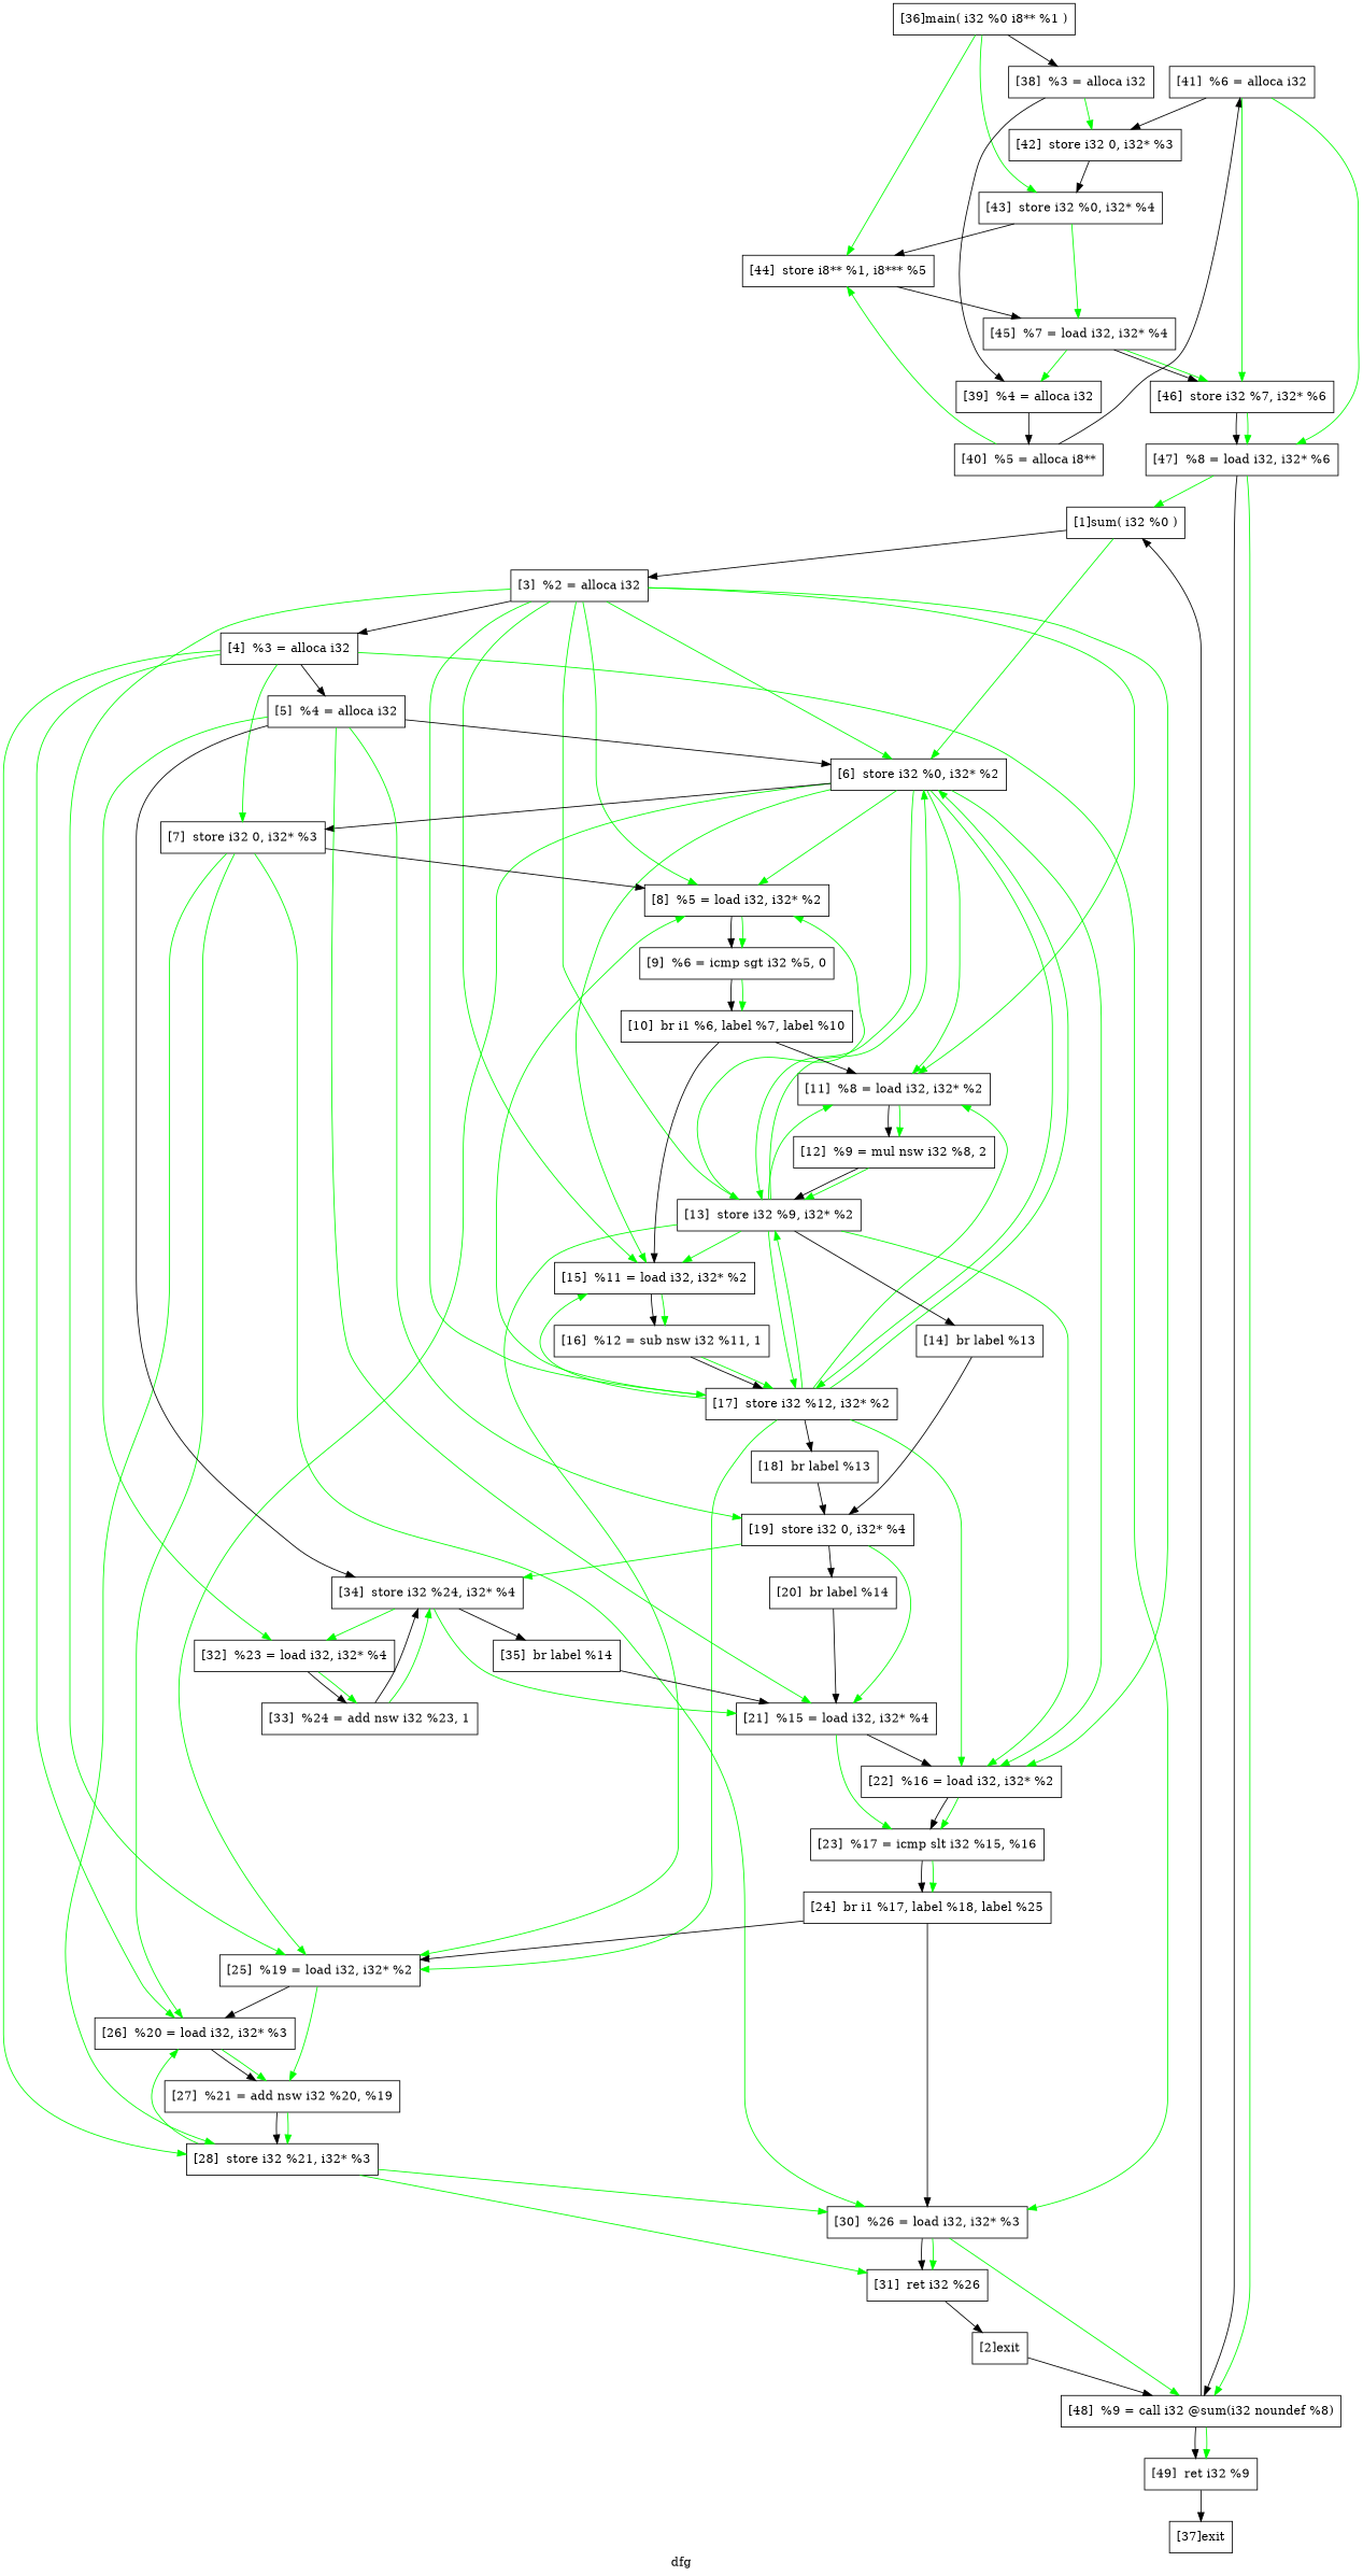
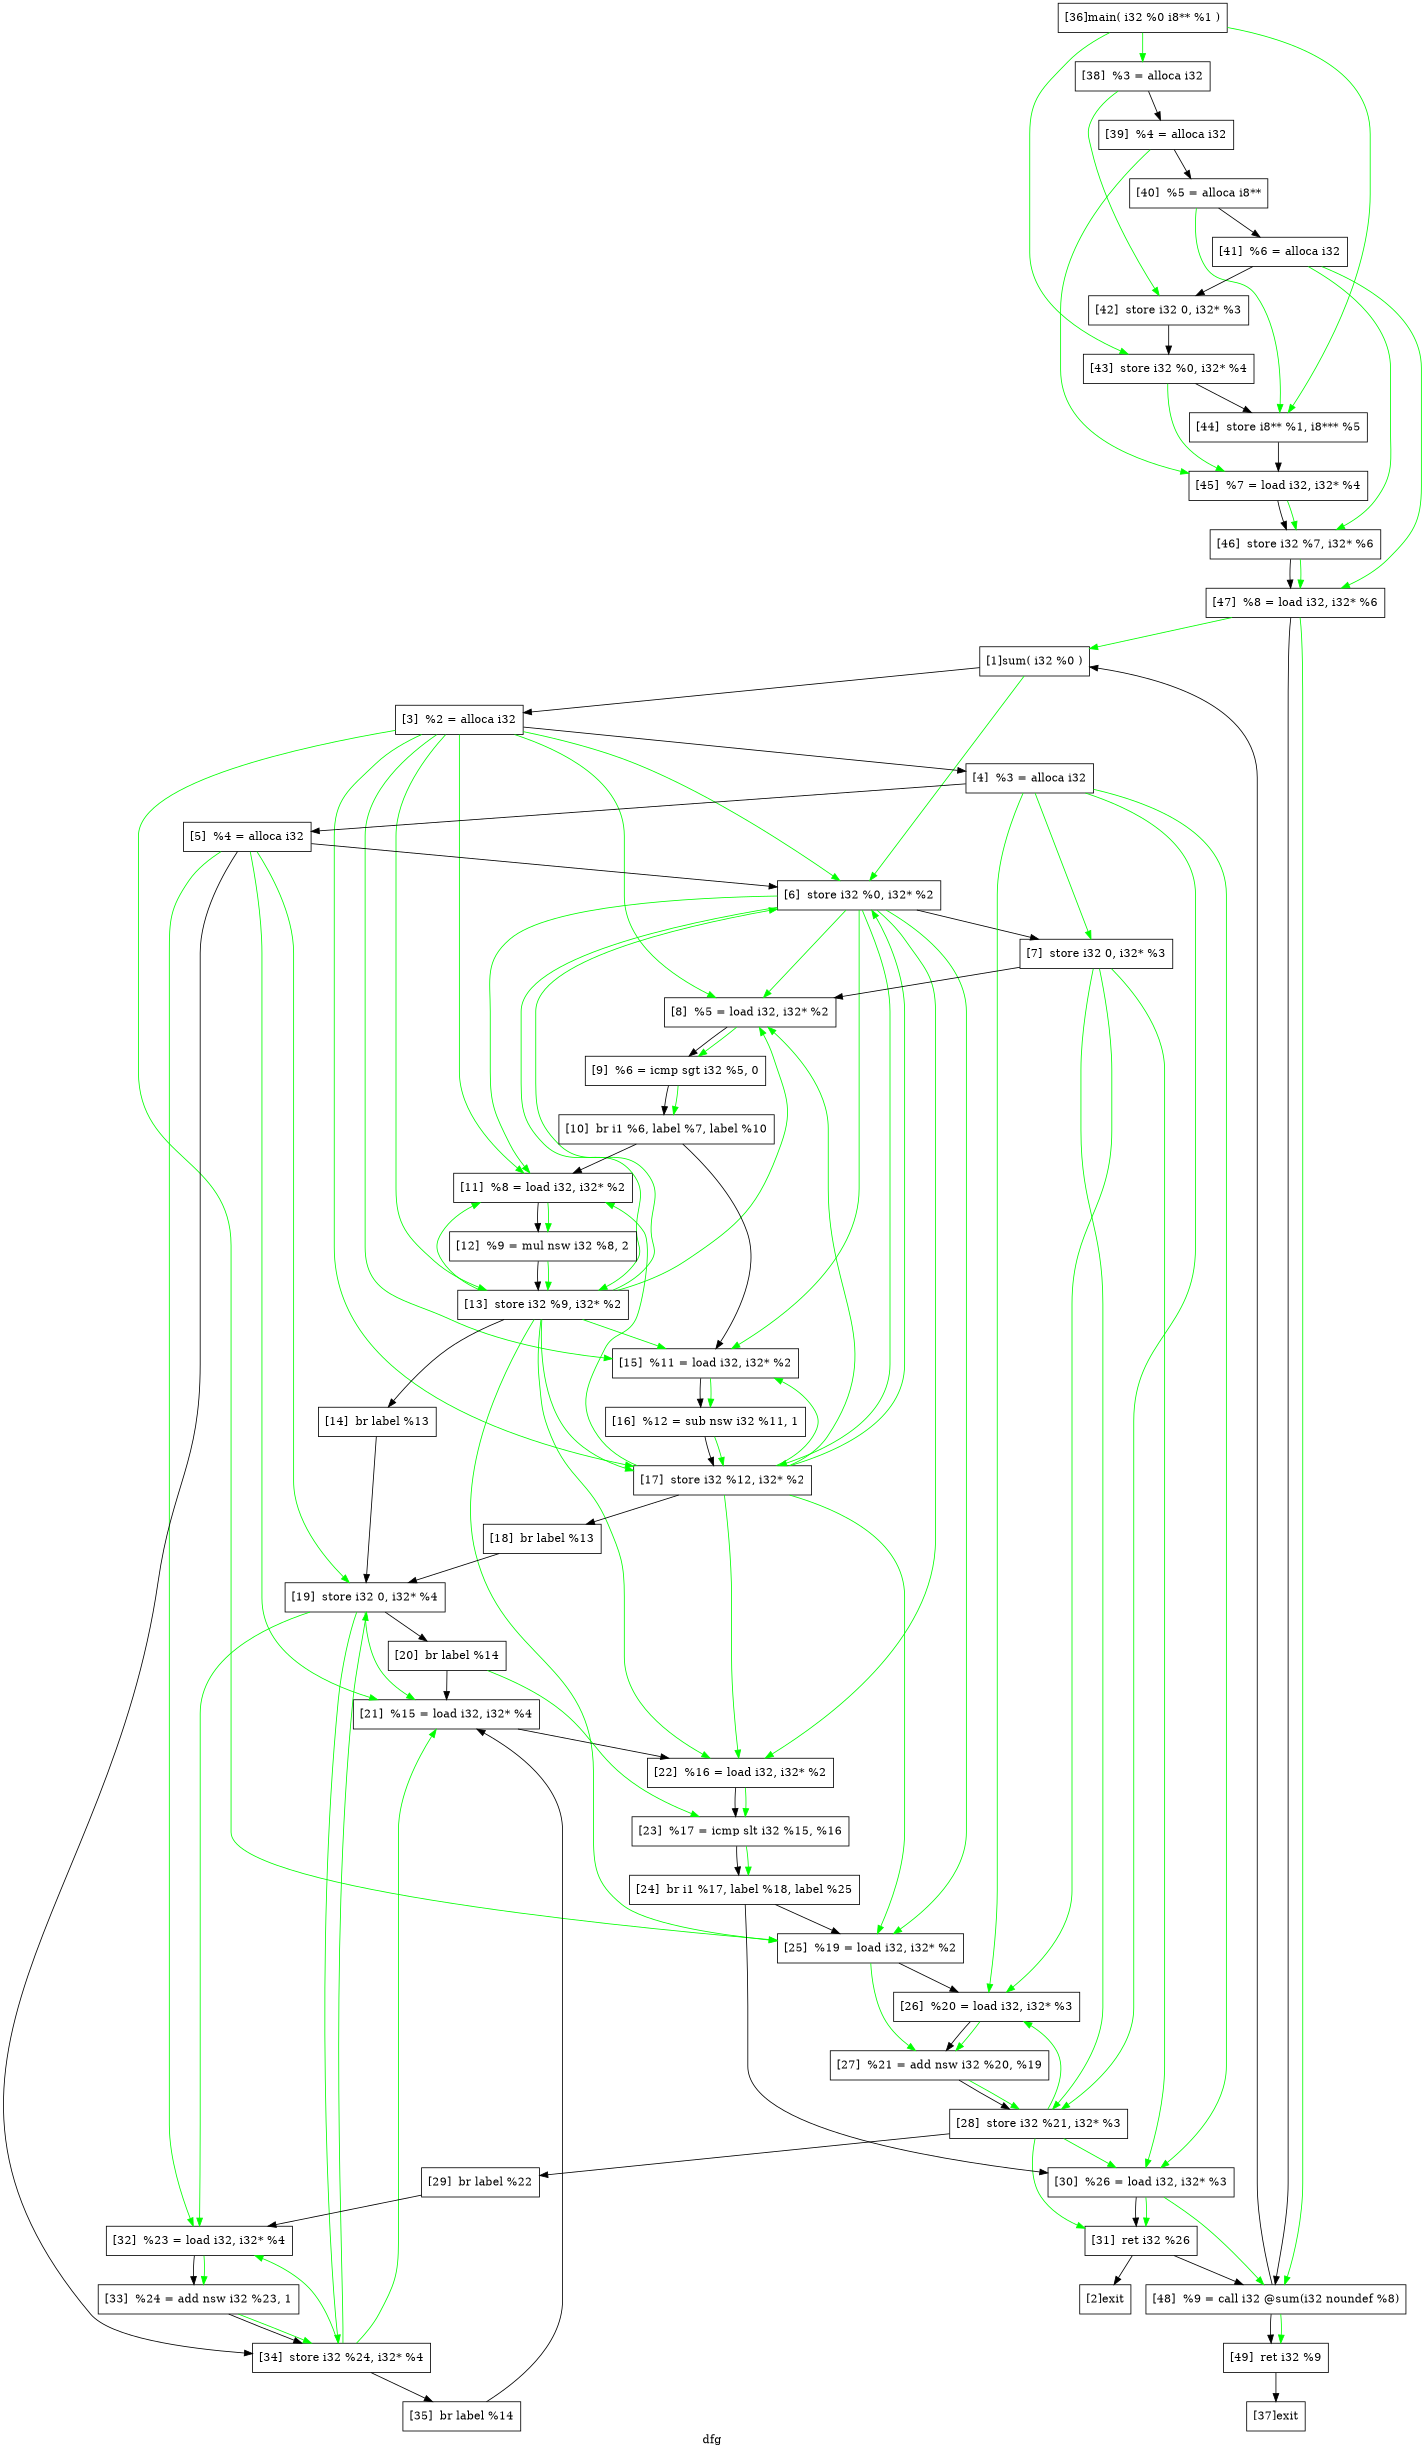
  digraph {
    fontname="DejaVu Serif"
    label=dfg
    node [color=black fontname="DejaVu Serif" shape=rectangle]
    edge [color=green fontname="DejaVu Serif"]
    n1 [label="[1]sum( i32 %0 )"]
    n2 [label="[3]  %2 = alloca i32"]
    n3 [label="[6]  store i32 %0, i32* %2"]
    n4 [label="[4]  %3 = alloca i32"]
    n5 [label="[8]  %5 = load i32, i32* %2"]
    n6 [label="[11]  %8 = load i32, i32* %2"]
    n7 [label="[13]  store i32 %9, i32* %2"]
    n8 [label="[15]  %11 = load i32, i32* %2"]
    n9 [label="[17]  store i32 %12, i32* %2"]
    n10 [label="[22]  %16 = load i32, i32* %2"]
    n11 [label="[25]  %19 = load i32, i32* %2"]
    n12 [label="[7]  store i32 0, i32* %3"]
    n13 [label="[2]exit"]
    n14 [label="[48]  %9 = call i32 @sum(i32 noundef %8)"]
    n15 [label="[49]  ret i32 %9"]
    n16 [label="[5]  %4 = alloca i32"]
    n17 [label="[26]  %20 = load i32, i32* %3"]
    n18 [label="[28]  store i32 %21, i32* %3"]
    n19 [label="[30]  %26 = load i32, i32* %3"]
    n20 [label="[9]  %6 = icmp sgt i32 %5, 0"]
    n21 [label="[12]  %9 = mul nsw i32 %8, 2"]
    n22 [label="[14]  br label %13"]
    n23 [label="[16]  %12 = sub nsw i32 %11, 1"]
    n24 [label="[18]  br label %13"]
    n25 [label="[23]  %17 = icmp slt i32 %15, %16"]
    n26 [label="[27]  %21 = add nsw i32 %20, %19"]
    n27 [label="[19]  store i32 0, i32* %4"]
    n28 [label="[21]  %15 = load i32, i32* %4"]
    n29 [label="[32]  %23 = load i32, i32* %4"]
    n30 [label="[34]  store i32 %24, i32* %4"]
+   n31 [label="[29]  br label %22"]
    n32 [label="[31]  ret i32 %26"]
    n33 [label="[20]  br label %14"]
    n34 [label="[33]  %24 = add nsw i32 %23, 1"]
    n35 [label="[35]  br label %14"]
    n36 [label="[10]  br i1 %6, label %7, label %10"]
    n37 [label="[24]  br i1 %17, label %18, label %25"]
    n38 [label="[36]main( i32 %0 i8** %1 )"]
    n39 [label="[38]  %3 = alloca i32"]
    n40 [label="[43]  store i32 %0, i32* %4"]
    n41 [label="[44]  store i8** %1, i8*** %5"]
    n42 [label="[39]  %4 = alloca i32"]
    n43 [label="[42]  store i32 0, i32* %3"]
    n44 [label="[45]  %7 = load i32, i32* %4"]
    n45 [label="[37]exit"]
    n46 [label="[40]  %5 = alloca i8**"]
    n47 [label="[41]  %6 = alloca i32"]
    n48 [label="[46]  store i32 %7, i32* %6"]
    n49 [label="[47]  %8 = load i32, i32* %6"]
    n1 -> n2 [color=black]
    n1 -> n3
    n2 -> n3
    n2 -> n4 [color=black]
    n2 -> n5
    n2 -> n6
    n2 -> n7
    n2 -> n8
    n2 -> n9
-   n2 -> n10
    n2 -> n11
    n3 -> n5
    n3 -> n6
    n3 -> n7
    n3 -> n8
    n3 -> n9
    n3 -> n10
    n3 -> n11
    n3 -> n12 [color=black]
    n4 -> n12
    n4 -> n16 [color=black]
    n4 -> n17
    n4 -> n18
    n4 -> n19
    n5 -> n20 [color=black]
    n5 -> n20
    n6 -> n21 [color=black]
    n6 -> n21
    n7 -> n3
    n7 -> n5
    n7 -> n6
    n7 -> n8
    n7 -> n9
    n7 -> n10
    n7 -> n11
    n7 -> n22 [color=black]
    n8 -> n23 [color=black]
    n8 -> n23
    n9 -> n3
    n9 -> n5
    n9 -> n6
-   n9 -> n7
    n9 -> n8
    n9 -> n10
    n9 -> n11
    n9 -> n24 [color=black]
    n10 -> n25 [color=black]
    n10 -> n25
    n11 -> n17 [color=black]
    n11 -> n26
    n12 -> n5 [color=black]
    n12 -> n17
    n12 -> n18
    n12 -> n19
-   n13 -> n14 [color=black]
+   n32 -> n14 [color=black]
    n14 -> n1 [color=black]
    n14 -> n15 [color=black]
    n14 -> n15
    n15 -> n45 [color=black]
    n16 -> n3 [color=black]
    n16 -> n27
    n16 -> n28
    n16 -> n29
    n16 -> n30 [color=black]
    n17 -> n26 [color=black]
    n17 -> n26
    n18 -> n17
    n18 -> n19
+   n18 -> n31 [color=black]
    n18 -> n32
    n19 -> n14
    n19 -> n32 [color=black]
    n19 -> n32
    n20 -> n36 [color=black]
    n20 -> n36
    n21 -> n7 [color=black]
    n21 -> n7
    n22 -> n27 [color=black]
    n23 -> n9 [color=black]
    n23 -> n9
    n24 -> n27 [color=black]
    n25 -> n37 [color=black]
    n25 -> n37
    n26 -> n18 [color=black]
    n26 -> n18
    n27 -> n28
+   n27 -> n29
    n27 -> n30
    n27 -> n33 [color=black]
    n28 -> n10 [color=black]
-   n28 -> n25
+   n33 -> n25
    n29 -> n34 [color=black]
    n29 -> n34
+   n30 -> n27
    n30 -> n28
    n30 -> n29
    n30 -> n35 [color=black]
+   n31 -> n29 [color=black]
    n32 -> n13 [color=black]
    n33 -> n28 [color=black]
    n34 -> n30 [color=black]
    n34 -> n30
    n35 -> n28 [color=black]
    n36 -> n6 [color=black]
    n36 -> n8 [color=black]
    n37 -> n11 [color=black]
    n37 -> n19 [color=black]
-   n38 -> n39 [color=black]
+   n38 -> n39
    n38 -> n40
    n38 -> n41
    n39 -> n42 [color=black]
    n39 -> n43
    n40 -> n41 [color=black]
    n40 -> n44
    n41 -> n44 [color=black]
-   n44 -> n42
+   n42 -> n44
    n42 -> n46 [color=black]
    n43 -> n40 [color=black]
    n44 -> n48 [color=black]
    n44 -> n48
    n46 -> n41
    n46 -> n47 [color=black]
    n47 -> n43 [color=black]
    n47 -> n48
    n47 -> n49
    n48 -> n49 [color=black]
    n48 -> n49
    n49 -> n1
    n49 -> n14 [color=black]
    n49 -> n14
  }
